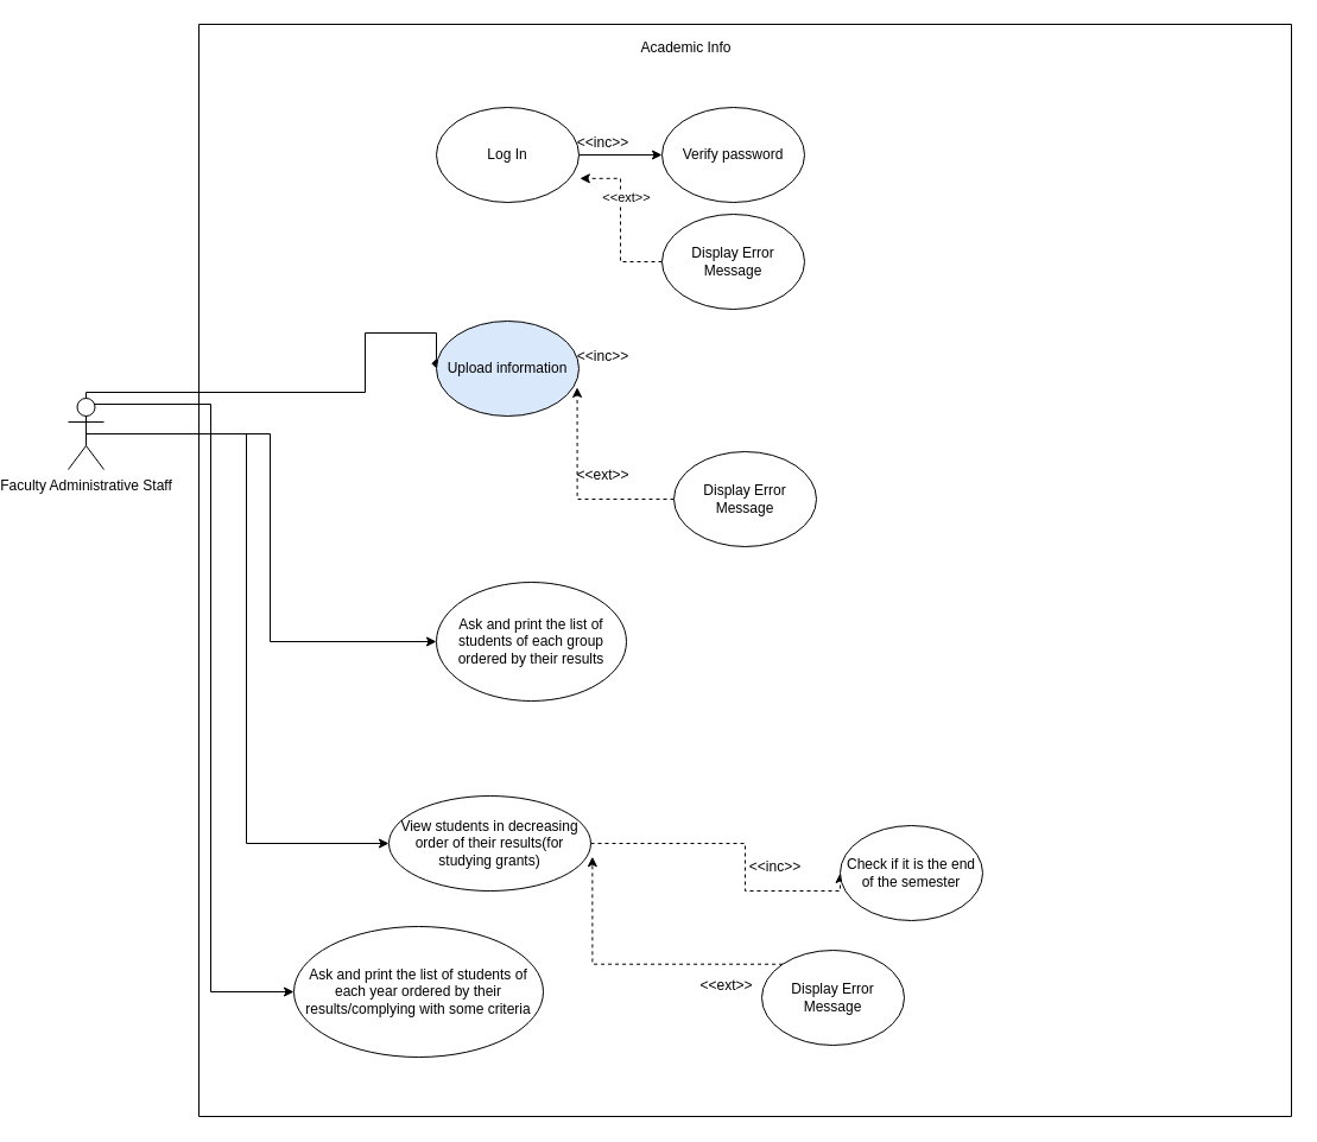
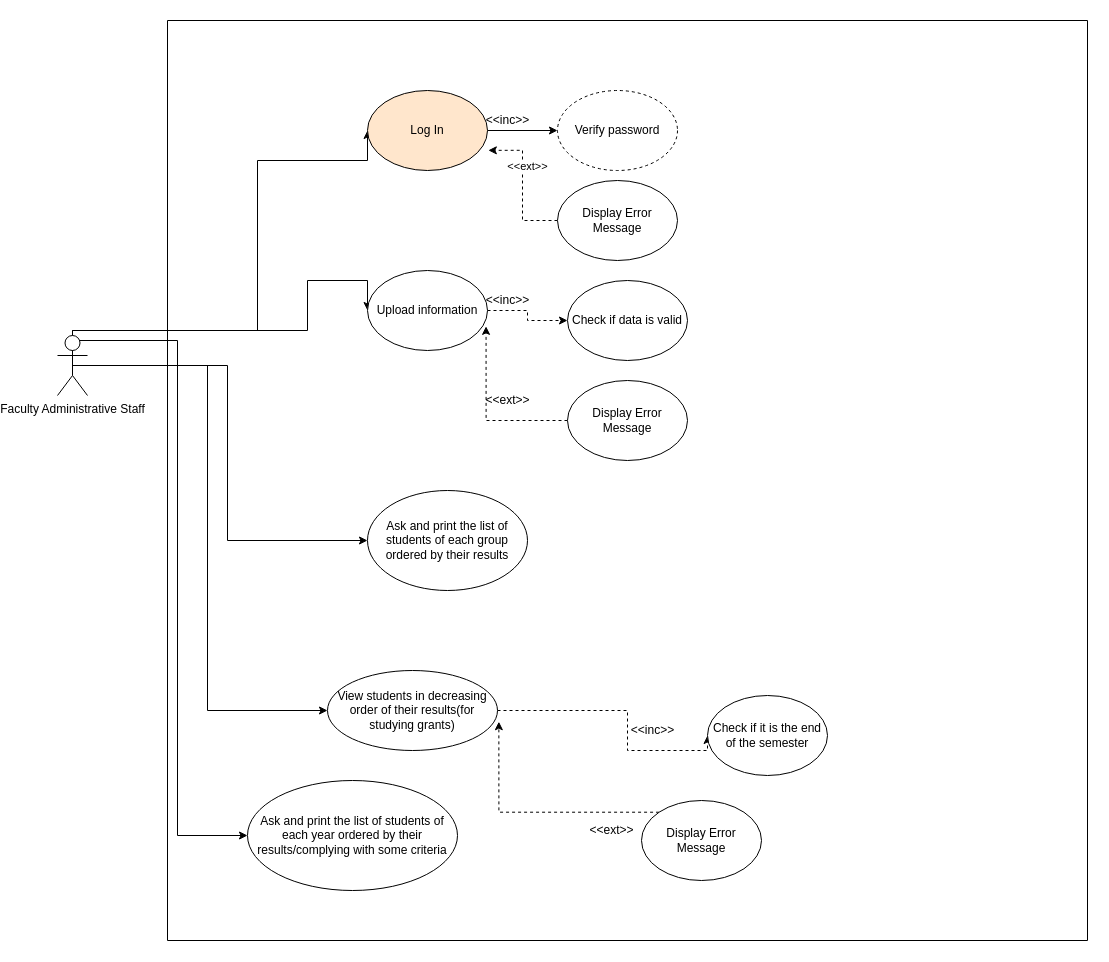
  <mxCell id="0" />
  <mxCell id="1" parent="0" />
+ <mxCell id="2" style="edgeStyle=orthogonalEdgeStyle;rounded=0;orthogonalLoop=1;jettySize=auto;html=1;exitX=0.5;exitY=0.5;exitDx=0;exitDy=0;exitPerimeter=0;entryX=0;entryY=0.5;entryDx=0;entryDy=0;" parent="1" source="7" target="9" edge="1"><mxGeometry relative="1" as="geometry"><Array as="points"><mxPoint x="220" y="330" /><mxPoint x="220" y="160" /></Array></mxGeometry></mxCell>
  <mxCell id="3" style="edgeStyle=orthogonalEdgeStyle;rounded=0;orthogonalLoop=1;jettySize=auto;html=1;exitX=0.5;exitY=0.5;exitDx=0;exitDy=0;exitPerimeter=0;entryX=0;entryY=0.5;entryDx=0;entryDy=0;" parent="1" source="7" target="10" edge="1"><mxGeometry relative="1" as="geometry" /></mxCell>
- <mxCell id="4" style="edgeStyle=orthogonalEdgeStyle;rounded=0;orthogonalLoop=1;jettySize=auto;html=1;exitX=0.5;exitY=0.5;exitDx=0;exitDy=0;exitPerimeter=0;entryX=0;entryY=0.5;entryDx=0;entryDy=0;endArrow=diamond;" parent="1" source="7" target="12" edge="1"><mxGeometry relative="1" as="geometry"><Array as="points"><mxPoint x="270" y="330" /><mxPoint x="270" y="280" /></Array></mxGeometry></mxCell>
+ <mxCell id="4" style="edgeStyle=orthogonalEdgeStyle;rounded=0;orthogonalLoop=1;jettySize=auto;html=1;exitX=0.5;exitY=0.5;exitDx=0;exitDy=0;exitPerimeter=0;entryX=0;entryY=0.5;entryDx=0;entryDy=0;" parent="1" source="7" target="12" edge="1"><mxGeometry relative="1" as="geometry"><Array as="points"><mxPoint x="270" y="330" /><mxPoint x="270" y="280" /></Array></mxGeometry></mxCell>
  <mxCell id="5" style="edgeStyle=orthogonalEdgeStyle;rounded=0;orthogonalLoop=1;jettySize=auto;html=1;exitX=0.5;exitY=0.5;exitDx=0;exitDy=0;exitPerimeter=0;entryX=0;entryY=0.5;entryDx=0;entryDy=0;" parent="1" source="7" target="14" edge="1"><mxGeometry relative="1" as="geometry" /></mxCell>
  <mxCell id="6" style="edgeStyle=orthogonalEdgeStyle;rounded=0;orthogonalLoop=1;jettySize=auto;html=1;exitX=0.5;exitY=0.5;exitDx=0;exitDy=0;exitPerimeter=0;entryX=0;entryY=0.5;entryDx=0;entryDy=0;" edge="1" parent="1" source="7" target="35"><mxGeometry relative="1" as="geometry"><Array as="points"><mxPoint x="140" y="340" /><mxPoint x="140" y="835" /></Array></mxGeometry></mxCell>
  <mxCell id="7" value="Faculty Administrative Staff" style="shape=umlActor;verticalLabelPosition=bottom;verticalAlign=top;html=1;outlineConnect=0;" parent="1" vertex="1"><mxGeometry x="20" y="335" width="30" height="60" as="geometry" /></mxCell>
  <mxCell id="8" style="edgeStyle=orthogonalEdgeStyle;rounded=0;orthogonalLoop=1;jettySize=auto;html=1;exitX=1;exitY=0.5;exitDx=0;exitDy=0;entryX=0;entryY=0.5;entryDx=0;entryDy=0;dashed=0;" parent="1" source="9" target="15" edge="1"><mxGeometry relative="1" as="geometry" /></mxCell>
- <mxCell id="9" value="Log In" style="ellipse;whiteSpace=wrap;html=1;" parent="1" vertex="1"><mxGeometry x="330" y="90" width="120" height="80" as="geometry" /></mxCell>
+ <mxCell id="9" value="Log In" style="ellipse;whiteSpace=wrap;html=1;fillColor=#ffe6cc;" parent="1" vertex="1"><mxGeometry x="330" y="90" width="120" height="80" as="geometry" /></mxCell>
  <mxCell id="10" value="Ask and print the list of students of each group ordered by their results" style="ellipse;whiteSpace=wrap;html=1;" parent="1" vertex="1"><mxGeometry x="330" y="490" width="160" height="100" as="geometry" /></mxCell>
- <mxCell id="12" value="Upload information" style="ellipse;whiteSpace=wrap;html=1;fillColor=#dae8fc;" parent="1" vertex="1"><mxGeometry x="330" y="270" width="120" height="80" as="geometry" /></mxCell>
+ <mxCell id="11" style="edgeStyle=orthogonalEdgeStyle;rounded=0;orthogonalLoop=1;jettySize=auto;html=1;exitX=1;exitY=0.5;exitDx=0;exitDy=0;entryX=0;entryY=0.5;entryDx=0;entryDy=0;dashed=1;" parent="1" source="12" target="20" edge="1"><mxGeometry relative="1" as="geometry" /></mxCell>
+ <mxCell id="12" value="Upload information" style="ellipse;whiteSpace=wrap;html=1;" parent="1" vertex="1"><mxGeometry x="330" y="270" width="120" height="80" as="geometry" /></mxCell>
  <mxCell id="13" style="edgeStyle=orthogonalEdgeStyle;rounded=0;orthogonalLoop=1;jettySize=auto;html=1;exitX=1;exitY=0.5;exitDx=0;exitDy=0;entryX=0;entryY=0.5;entryDx=0;entryDy=0;dashed=1;" parent="1" source="14" target="25" edge="1"><mxGeometry relative="1" as="geometry"><Array as="points"><mxPoint x="590" y="710" /><mxPoint x="590" y="750" /></Array></mxGeometry></mxCell>
  <mxCell id="14" value="View students in decreasing order of their results(for studying grants)" style="ellipse;whiteSpace=wrap;html=1;" parent="1" vertex="1"><mxGeometry x="290" y="670" width="170" height="80" as="geometry" /></mxCell>
- <mxCell id="15" value="Verify password" style="ellipse;whiteSpace=wrap;html=1;" parent="1" vertex="1"><mxGeometry x="520" y="90" width="120" height="80" as="geometry" /></mxCell>
+ <mxCell id="15" value="Verify password" style="ellipse;whiteSpace=wrap;html=1;dashed=1;" parent="1" vertex="1"><mxGeometry x="520" y="90" width="120" height="80" as="geometry" /></mxCell>
  <mxCell id="16" style="edgeStyle=orthogonalEdgeStyle;rounded=0;orthogonalLoop=1;jettySize=auto;html=1;exitX=0;exitY=0.5;exitDx=0;exitDy=0;entryX=1.007;entryY=0.748;entryDx=0;entryDy=0;entryPerimeter=0;dashed=1;" parent="1" source="18" target="9" edge="1"><mxGeometry relative="1" as="geometry" /></mxCell>
  <mxCell id="17" value="&amp;lt;&amp;lt;ext&amp;gt;&amp;gt;" style="edgeLabel;html=1;align=center;verticalAlign=middle;resizable=0;points=[];" parent="16" vertex="1" connectable="0"><mxGeometry x="0.28" y="-4" relative="1" as="geometry"><mxPoint y="-1" as="offset" /></mxGeometry></mxCell>
  <mxCell id="18" value="Display Error Message" style="ellipse;whiteSpace=wrap;html=1;" parent="1" vertex="1"><mxGeometry x="520" y="180" width="120" height="80" as="geometry" /></mxCell>
  <mxCell id="19" value="&amp;lt;&amp;lt;inc&amp;gt;&amp;gt;" style="text;html=1;align=center;verticalAlign=middle;resizable=0;points=[];autosize=1;strokeColor=none;fillColor=none;" parent="1" vertex="1"><mxGeometry x="440" y="110" width="60" height="20" as="geometry" /></mxCell>
+ <mxCell id="20" value="Check if data is valid" style="ellipse;whiteSpace=wrap;html=1;" parent="1" vertex="1"><mxGeometry x="530" y="280" width="120" height="80" as="geometry" /></mxCell>
  <mxCell id="21" value="&amp;lt;&amp;lt;inc&amp;gt;&amp;gt;" style="text;html=1;align=center;verticalAlign=middle;resizable=0;points=[];autosize=1;strokeColor=none;fillColor=none;" parent="1" vertex="1"><mxGeometry x="440" y="290" width="60" height="20" as="geometry" /></mxCell>
  <mxCell id="22" style="edgeStyle=orthogonalEdgeStyle;rounded=0;orthogonalLoop=1;jettySize=auto;html=1;exitX=0;exitY=0.5;exitDx=0;exitDy=0;entryX=0.988;entryY=0.698;entryDx=0;entryDy=0;entryPerimeter=0;dashed=1;" parent="1" source="23" target="12" edge="1"><mxGeometry relative="1" as="geometry" /></mxCell>
  <mxCell id="23" value="Display Error Message" style="ellipse;whiteSpace=wrap;html=1;" parent="1" vertex="1"><mxGeometry x="530" y="380" width="120" height="80" as="geometry" /></mxCell>
  <mxCell id="24" value="&amp;lt;&amp;lt;ext&amp;gt;&amp;gt;" style="text;html=1;align=center;verticalAlign=middle;resizable=0;points=[];autosize=1;strokeColor=none;fillColor=none;" parent="1" vertex="1"><mxGeometry x="440" y="390" width="60" height="20" as="geometry" /></mxCell>
  <mxCell id="25" value="Check if it is the end of the semester" style="ellipse;whiteSpace=wrap;html=1;" parent="1" vertex="1"><mxGeometry x="670" y="695" width="120" height="80" as="geometry" /></mxCell>
  <mxCell id="26" style="edgeStyle=orthogonalEdgeStyle;rounded=0;orthogonalLoop=1;jettySize=auto;html=1;exitX=0;exitY=0;exitDx=0;exitDy=0;entryX=1.008;entryY=0.64;entryDx=0;entryDy=0;entryPerimeter=0;dashed=1;" parent="1" source="27" target="14" edge="1"><mxGeometry relative="1" as="geometry"><Array as="points"><mxPoint x="461" y="812" /></Array></mxGeometry></mxCell>
  <mxCell id="27" value="Display Error Message" style="ellipse;whiteSpace=wrap;html=1;" parent="1" vertex="1"><mxGeometry x="604" y="800" width="120" height="80" as="geometry" /></mxCell>
  <mxCell id="28" value="&amp;lt;&amp;lt;inc&amp;gt;&amp;gt;" style="text;html=1;align=center;verticalAlign=middle;resizable=0;points=[];autosize=1;strokeColor=none;fillColor=none;" parent="1" vertex="1"><mxGeometry x="585" y="720" width="60" height="20" as="geometry" /></mxCell>
  <mxCell id="29" value="&amp;lt;&amp;lt;ext&amp;gt;&amp;gt;" style="text;html=1;align=center;verticalAlign=middle;resizable=0;points=[];autosize=1;strokeColor=none;fillColor=none;" parent="1" vertex="1"><mxGeometry x="544" y="820" width="60" height="20" as="geometry" /></mxCell>
  <mxCell id="30" value="" style="endArrow=none;html=1;rounded=0;" parent="1" edge="1"><mxGeometry width="50" height="50" relative="1" as="geometry"><mxPoint x="130" y="20" as="sourcePoint" /><mxPoint x="1050" y="20" as="targetPoint" /></mxGeometry></mxCell>
  <mxCell id="31" value="" style="endArrow=none;html=1;rounded=0;" parent="1" edge="1"><mxGeometry width="50" height="50" relative="1" as="geometry"><mxPoint x="130" y="940" as="sourcePoint" /><mxPoint x="130" y="20" as="targetPoint" /></mxGeometry></mxCell>
  <mxCell id="32" value="" style="endArrow=none;html=1;rounded=0;" parent="1" edge="1"><mxGeometry width="50" height="50" relative="1" as="geometry"><mxPoint x="130" y="940" as="sourcePoint" /><mxPoint x="1050" y="940" as="targetPoint" /></mxGeometry></mxCell>
  <mxCell id="33" value="" style="endArrow=none;html=1;rounded=0;" parent="1" edge="1"><mxGeometry width="50" height="50" relative="1" as="geometry"><mxPoint x="1050" y="940" as="sourcePoint" /><mxPoint x="1050" y="20" as="targetPoint" /></mxGeometry></mxCell>
- <mxCell id="34" value="Academic Info&lt;br&gt;" style="text;html=1;align=center;verticalAlign=middle;resizable=0;points=[];autosize=1;strokeColor=none;fillColor=none;" parent="1" vertex="1"><mxGeometry x="495" y="30" width="90" height="20" as="geometry" /></mxCell>
  <mxCell id="35" value="&lt;span&gt;Ask and print the list of students of each year ordered by their results/complying with some criteria&lt;/span&gt;" style="ellipse;whiteSpace=wrap;html=1;" vertex="1" parent="1"><mxGeometry x="210" y="780" width="210" height="110" as="geometry" /></mxCell>
